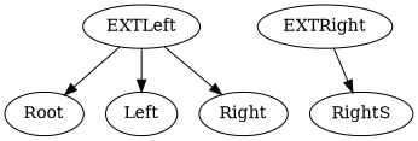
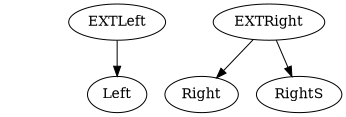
  digraph {
    EXTLeft
-   Root
    Left
    EXTRight
    Right
    RightS
-   EXTLeft -> Root
    EXTLeft -> Left
-   EXTLeft -> Right
+   EXTRight -> Right
    EXTRight -> RightS
  }
